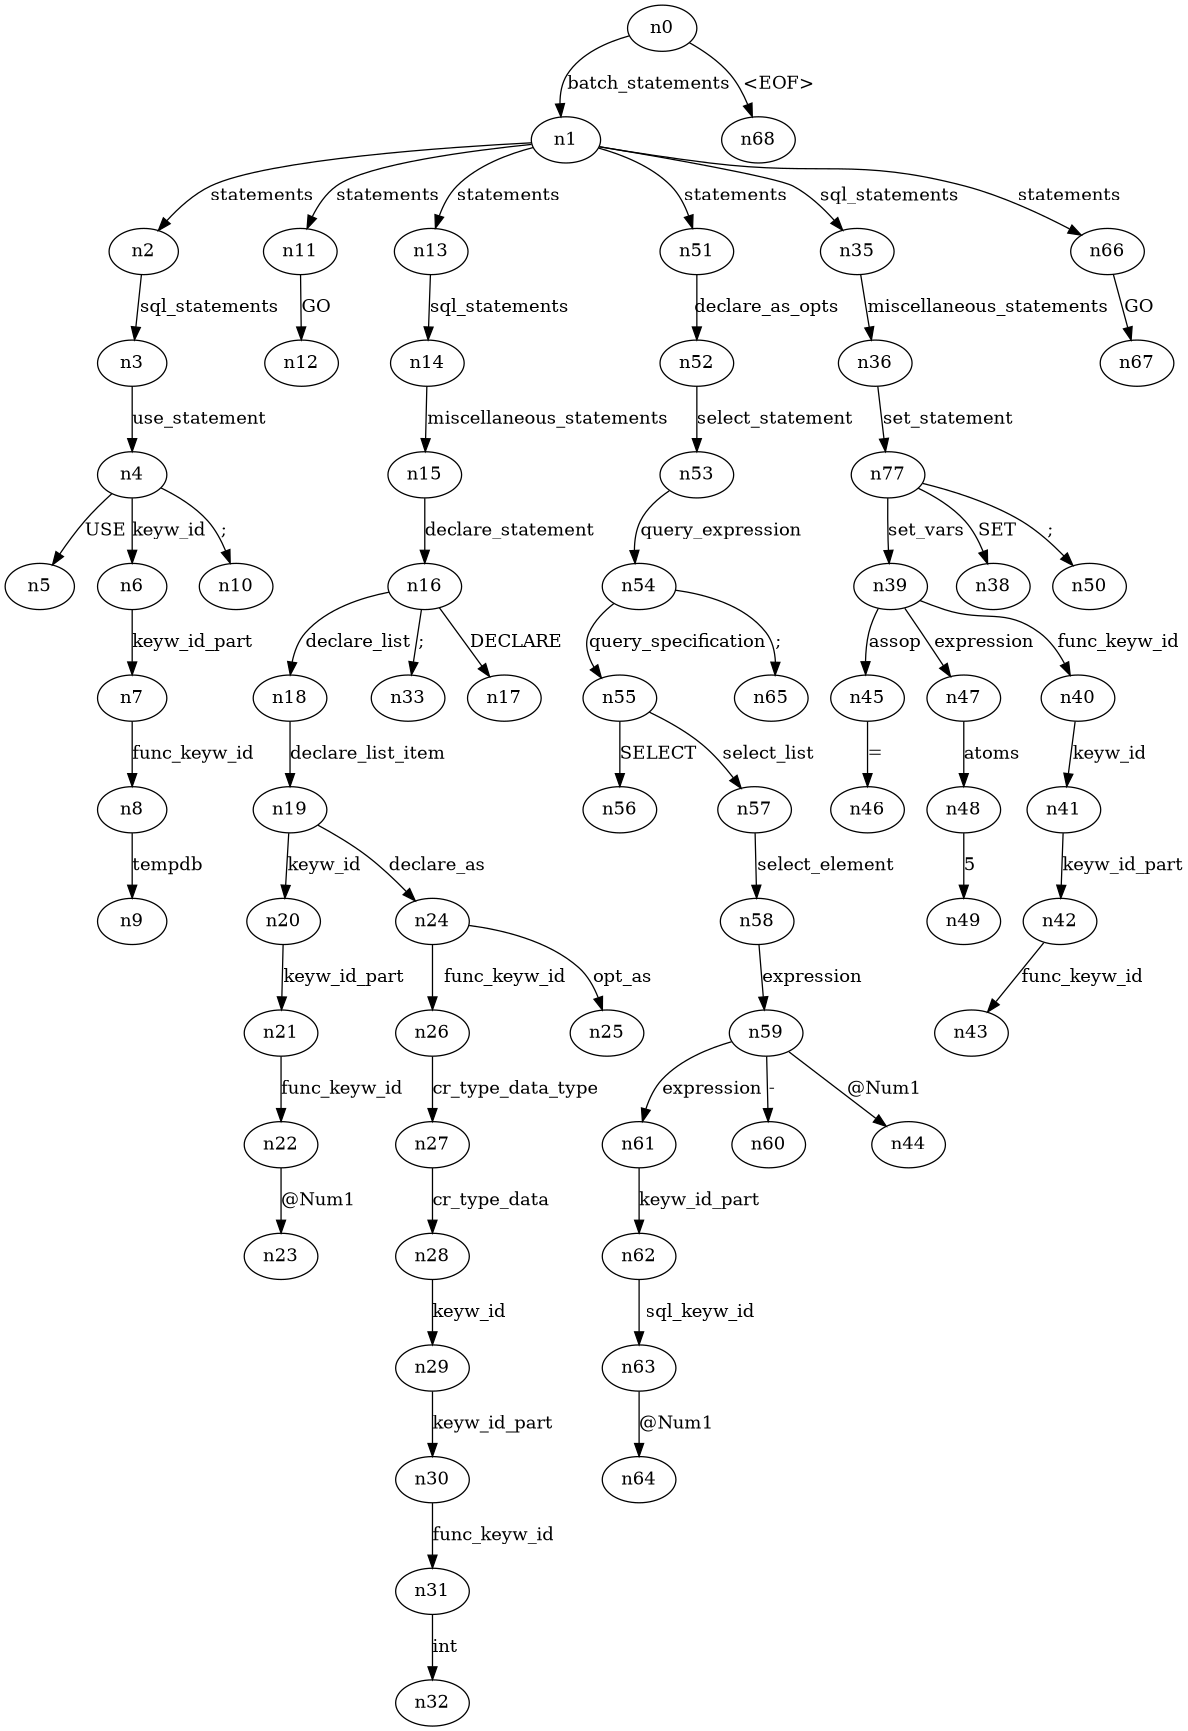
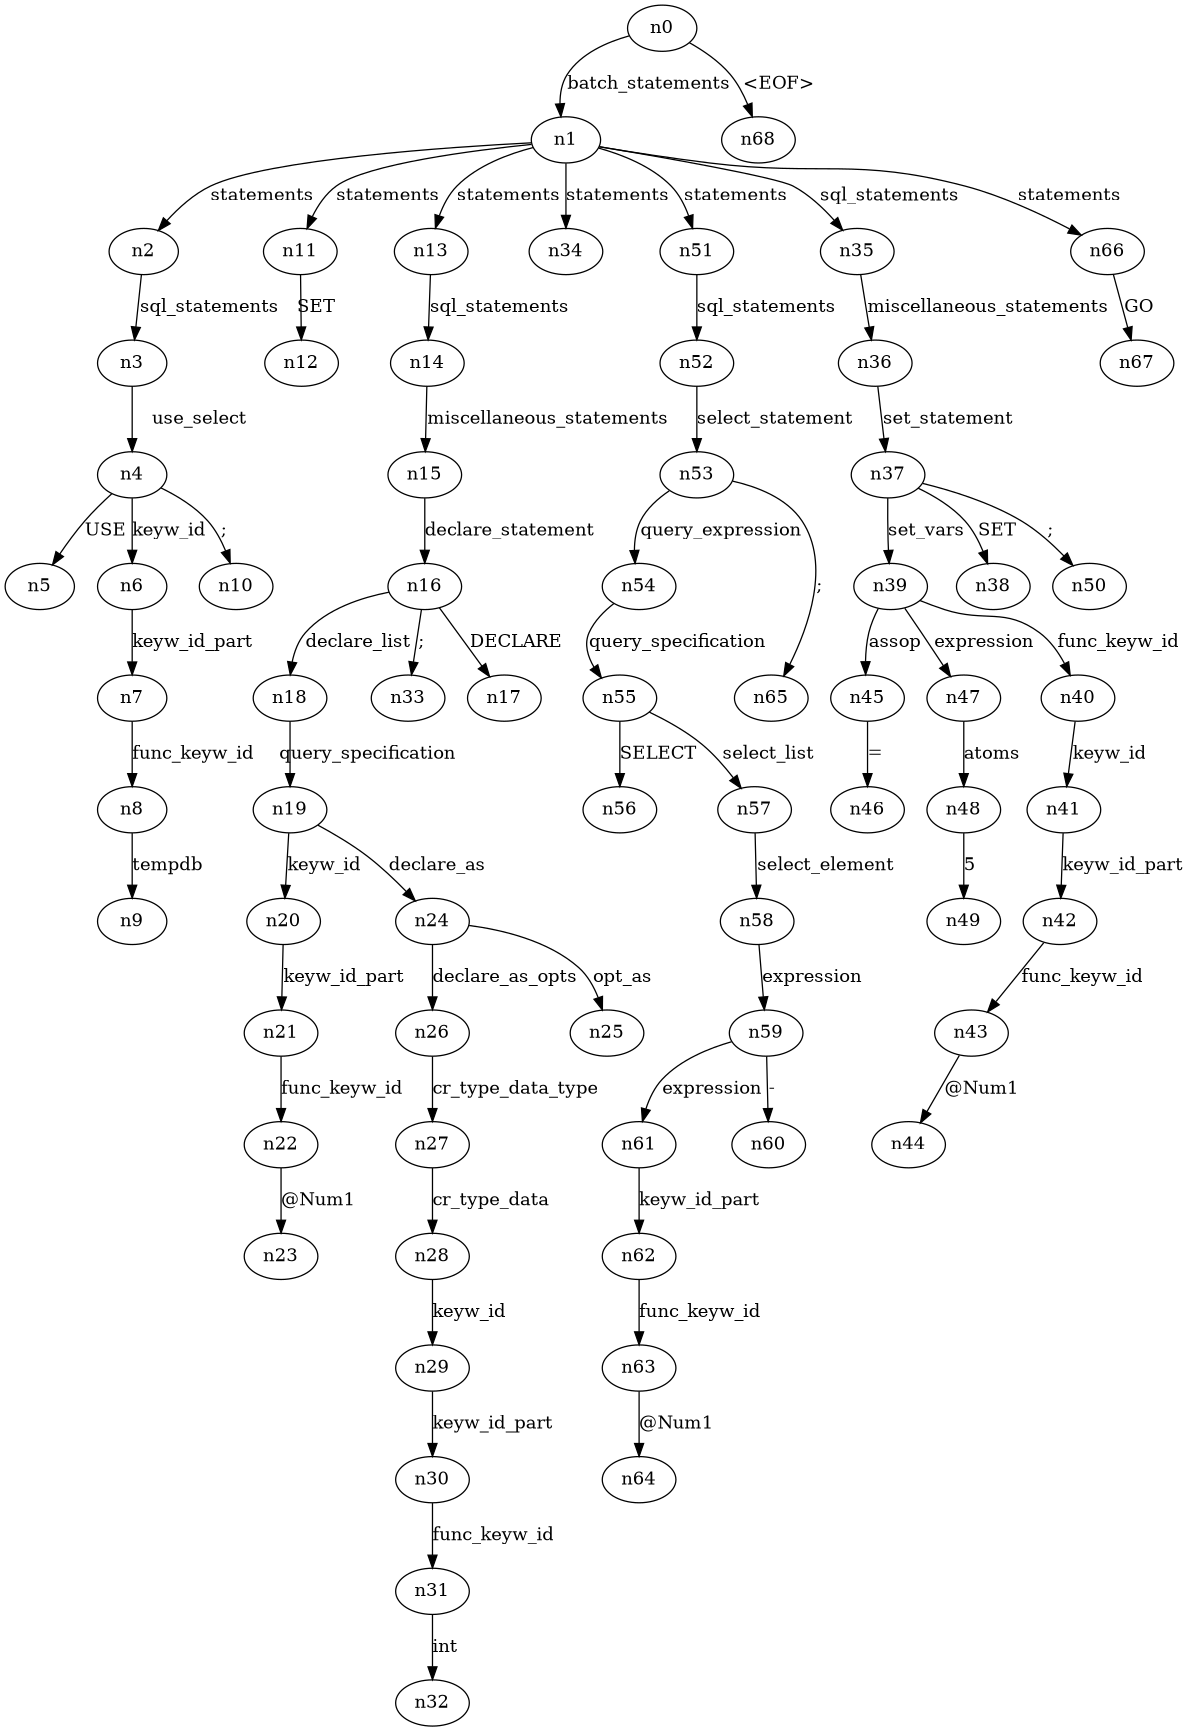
  digraph {
    n0
    n1
    n68
    n2
    n11
    n13
+   n34
    n51
    n66
    n35
    n3
    n12
    n14
    n52
    n67
    n4
    n5
    n6
    n10
    n7
    n8
    n9
    n15
    n16
    n17
    n18
    n33
    n19
    n20
    n24
    n21
    n25
    n26
    n22
    n23
    n27
    n28
    n29
    n30
    n31
    n32
    n36
-   n37 [label=n77]
+   n37
    n38
    n39
    n50
    n40
    n45
    n47
    n41
    n46
    n48
    n42
    n43
    n44
    n49
    n53
    n54
    n65
    n55
    n56
    n57
    n58
    n59
    n60
    n61
    n62
    n63
    n64
    n0 -> n1 [label=batch_statements]
    n0 -> n68 [label="<EOF>"]
    n1 -> n2 [label=statements]
    n1 -> n11 [label=statements]
    n1 -> n13 [label=statements]
+   n1 -> n34 [label=statements]
    n1 -> n51 [label=statements]
    n1 -> n66 [label=statements]
    n1 -> n35 [label=sql_statements]
    n2 -> n3 [label=sql_statements]
-   n11 -> n12 [label=GO]
+   n11 -> n12 [label=SET]
    n13 -> n14 [label=sql_statements]
-   n51 -> n52 [label=declare_as_opts]
+   n51 -> n52 [label=sql_statements]
    n66 -> n67 [label=GO]
    n35 -> n36 [label=miscellaneous_statements]
-   n3 -> n4 [label=use_statement]
+   n3 -> n4 [label=use_select]
    n14 -> n15 [label=miscellaneous_statements]
    n52 -> n53 [label=select_statement]
    n4 -> n5 [label=USE]
    n4 -> n6 [label=keyw_id]
    n4 -> n10 [label=";"]
    n6 -> n7 [label=keyw_id_part]
    n7 -> n8 [label=func_keyw_id]
    n8 -> n9 [label=tempdb]
    n15 -> n16 [label=declare_statement]
    n16 -> n17 [label=DECLARE]
    n16 -> n18 [label=declare_list]
    n16 -> n33 [label=";"]
-   n18 -> n19 [label=declare_list_item]
+   n18 -> n19 [label=query_specification]
    n19 -> n20 [label=keyw_id]
    n19 -> n24 [label=declare_as]
    n20 -> n21 [label=keyw_id_part]
    n24 -> n25 [label=opt_as]
-   n24 -> n26 [label=func_keyw_id]
+   n24 -> n26 [label=declare_as_opts]
    n21 -> n22 [label=func_keyw_id]
    n26 -> n27 [label=cr_type_data_type]
    n22 -> n23 [label="@Num1"]
    n27 -> n28 [label=cr_type_data]
    n28 -> n29 [label=keyw_id]
    n29 -> n30 [label=keyw_id_part]
    n30 -> n31 [label=func_keyw_id]
    n31 -> n32 [label=int]
    n36 -> n37 [label=set_statement]
    n37 -> n38 [label=SET]
    n37 -> n39 [label=set_vars]
    n37 -> n50 [label=";"]
    n39 -> n40 [label=func_keyw_id]
    n39 -> n45 [label=assop]
    n39 -> n47 [label=expression]
    n40 -> n41 [label=keyw_id]
    n45 -> n46 [label="="]
    n47 -> n48 [label=atoms]
    n41 -> n42 [label=keyw_id_part]
    n48 -> n49 [label=5]
    n42 -> n43 [label=func_keyw_id]
-   n59 -> n44 [label="@Num1"]
+   n43 -> n44 [label="@Num1"]
    n53 -> n54 [label=query_expression]
-   n54 -> n65 [label=";"]
+   n53 -> n65 [label=";"]
    n54 -> n55 [label=query_specification]
    n55 -> n56 [label=SELECT]
    n55 -> n57 [label=select_list]
    n57 -> n58 [label=select_element]
    n58 -> n59 [label=expression]
    n59 -> n60 [label="-"]
    n59 -> n61 [label=expression]
    n61 -> n62 [label=keyw_id_part]
-   n62 -> n63 [label=sql_keyw_id]
+   n62 -> n63 [label=func_keyw_id]
    n63 -> n64 [label="@Num1"]
  }
